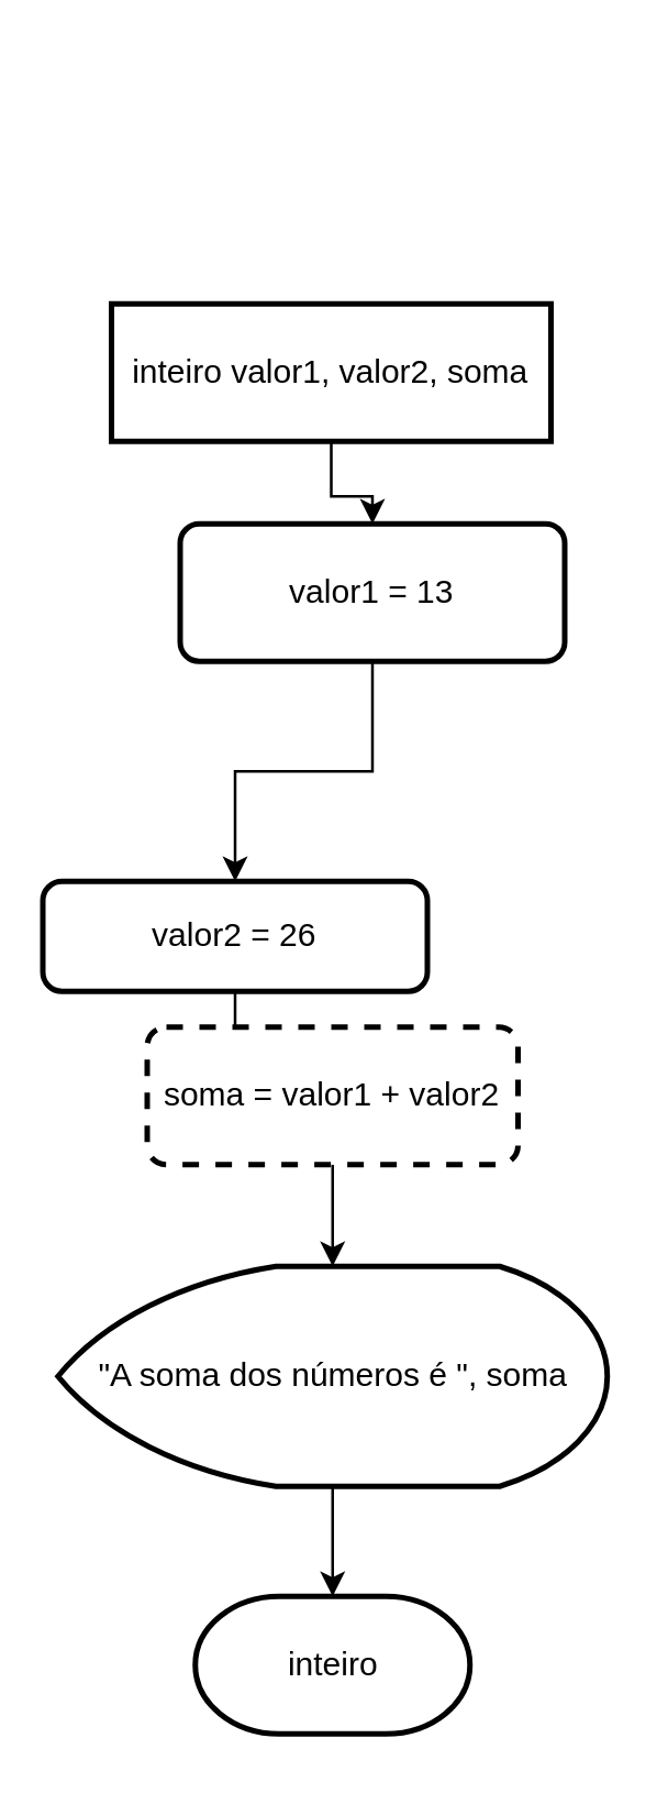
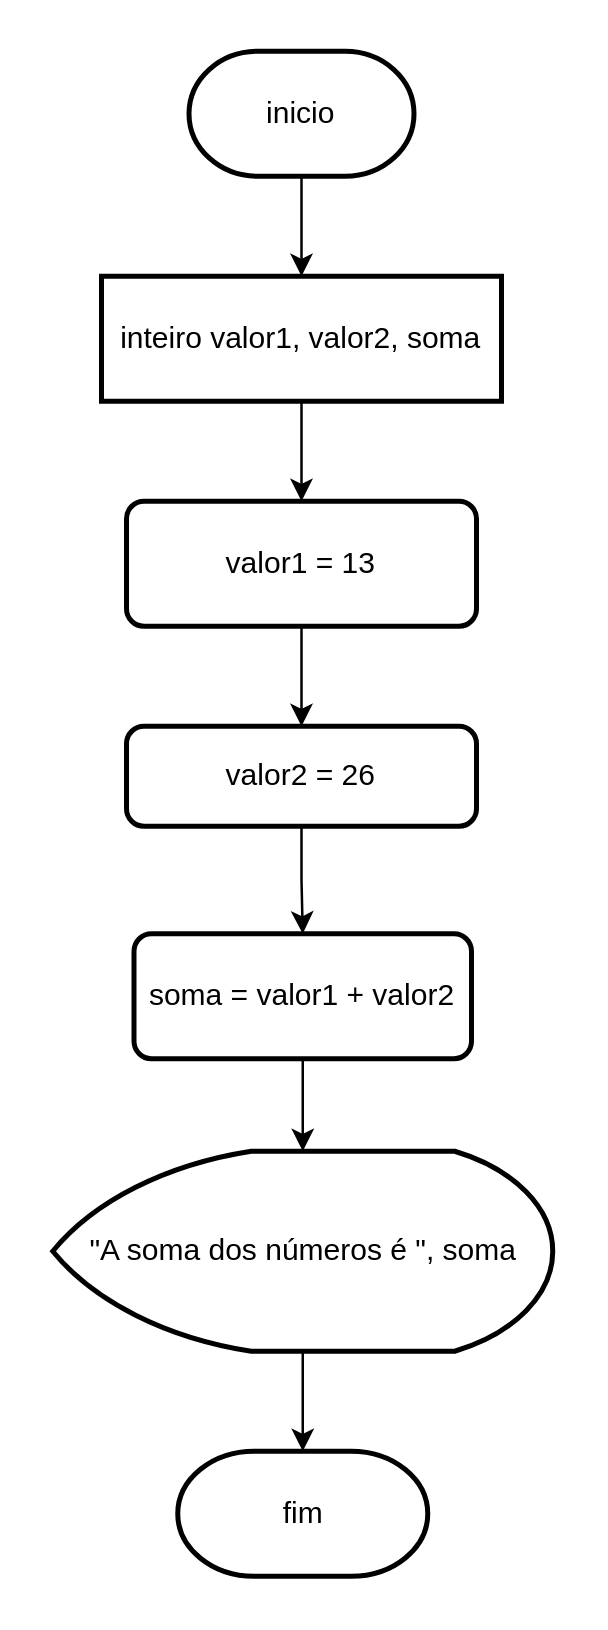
  <mxCell id="0" />
  <mxCell id="1" parent="0" />
+ <mxCell id="2" value="" style="edgeStyle=orthogonalEdgeStyle;rounded=0;orthogonalLoop=1;jettySize=auto;html=1;" edge="1" parent="1" source="3" target="5"><mxGeometry relative="1" as="geometry" /></mxCell>
+ <mxCell id="3" value="inicio" style="strokeWidth=2;html=1;shape=mxgraph.flowchart.terminator;whiteSpace=wrap;" vertex="1" parent="1"><mxGeometry x="75" y="20" width="90" height="50" as="geometry" /></mxCell>
  <mxCell id="4" value="" style="edgeStyle=orthogonalEdgeStyle;rounded=0;orthogonalLoop=1;jettySize=auto;html=1;" edge="1" parent="1" source="5" target="7"><mxGeometry relative="1" as="geometry" /></mxCell>
  <mxCell id="5" value="inteiro valor1, valor2, soma" style="whiteSpace=wrap;html=1;absoluteArcSize=1;arcSize=14;strokeWidth=2;rounded=0;" vertex="1" parent="1"><mxGeometry x="40" y="110" width="160" height="50" as="geometry" /></mxCell>
  <mxCell id="6" value="" style="edgeStyle=orthogonalEdgeStyle;rounded=0;orthogonalLoop=1;jettySize=auto;html=1;" edge="1" parent="1" source="7" target="9"><mxGeometry relative="1" as="geometry" /></mxCell>
- <mxCell id="7" value="valor1 = 13" style="rounded=1;whiteSpace=wrap;html=1;absoluteArcSize=1;arcSize=14;strokeWidth=2;" vertex="1" parent="1"><mxGeometry x="65" y="190" width="140" height="50" as="geometry" /></mxCell>
+ <mxCell id="7" value="valor1 = 13" style="rounded=1;whiteSpace=wrap;html=1;absoluteArcSize=1;arcSize=14;strokeWidth=2;" vertex="1" parent="1"><mxGeometry x="50" y="200" width="140" height="50" as="geometry" /></mxCell>
  <mxCell id="8" value="" style="edgeStyle=orthogonalEdgeStyle;rounded=0;orthogonalLoop=1;jettySize=auto;html=1;" edge="1" parent="1" source="9" target="11"><mxGeometry relative="1" as="geometry" /></mxCell>
- <mxCell id="9" value="valor2 = 26" style="rounded=1;whiteSpace=wrap;html=1;absoluteArcSize=1;arcSize=14;strokeWidth=2;" vertex="1" parent="1"><mxGeometry x="15" y="320" width="140" height="40" as="geometry" /></mxCell>
+ <mxCell id="9" value="valor2 = 26" style="rounded=1;whiteSpace=wrap;html=1;absoluteArcSize=1;arcSize=14;strokeWidth=2;" vertex="1" parent="1"><mxGeometry x="50" y="290" width="140" height="40" as="geometry" /></mxCell>
  <mxCell id="10" value="" style="edgeStyle=orthogonalEdgeStyle;rounded=0;orthogonalLoop=1;jettySize=auto;html=1;" edge="1" parent="1" source="11" target="13"><mxGeometry relative="1" as="geometry" /></mxCell>
- <mxCell id="11" value="soma = valor1 + valor2" style="rounded=1;whiteSpace=wrap;html=1;absoluteArcSize=1;arcSize=14;strokeWidth=2;dashed=1;" vertex="1" parent="1"><mxGeometry x="53" y="373" width="135" height="50" as="geometry" /></mxCell>
+ <mxCell id="11" value="soma = valor1 + valor2" style="rounded=1;whiteSpace=wrap;html=1;absoluteArcSize=1;arcSize=14;strokeWidth=2;" vertex="1" parent="1"><mxGeometry x="53" y="373" width="135" height="50" as="geometry" /></mxCell>
  <mxCell id="12" value="" style="edgeStyle=orthogonalEdgeStyle;rounded=0;orthogonalLoop=1;jettySize=auto;html=1;" edge="1" parent="1" source="13" target="14"><mxGeometry relative="1" as="geometry" /></mxCell>
  <mxCell id="13" value="&quot;A soma dos números é &quot;, soma" style="strokeWidth=2;html=1;shape=mxgraph.flowchart.display;whiteSpace=wrap;" vertex="1" parent="1"><mxGeometry x="20.5" y="460" width="200" height="80" as="geometry" /></mxCell>
- <mxCell id="14" value="inteiro" style="strokeWidth=2;html=1;shape=mxgraph.flowchart.terminator;whiteSpace=wrap;" vertex="1" parent="1"><mxGeometry x="70.5" y="580" width="100" height="50" as="geometry" /></mxCell>
+ <mxCell id="14" value="fim" style="strokeWidth=2;html=1;shape=mxgraph.flowchart.terminator;whiteSpace=wrap;" vertex="1" parent="1"><mxGeometry x="70.5" y="580" width="100" height="50" as="geometry" /></mxCell>
